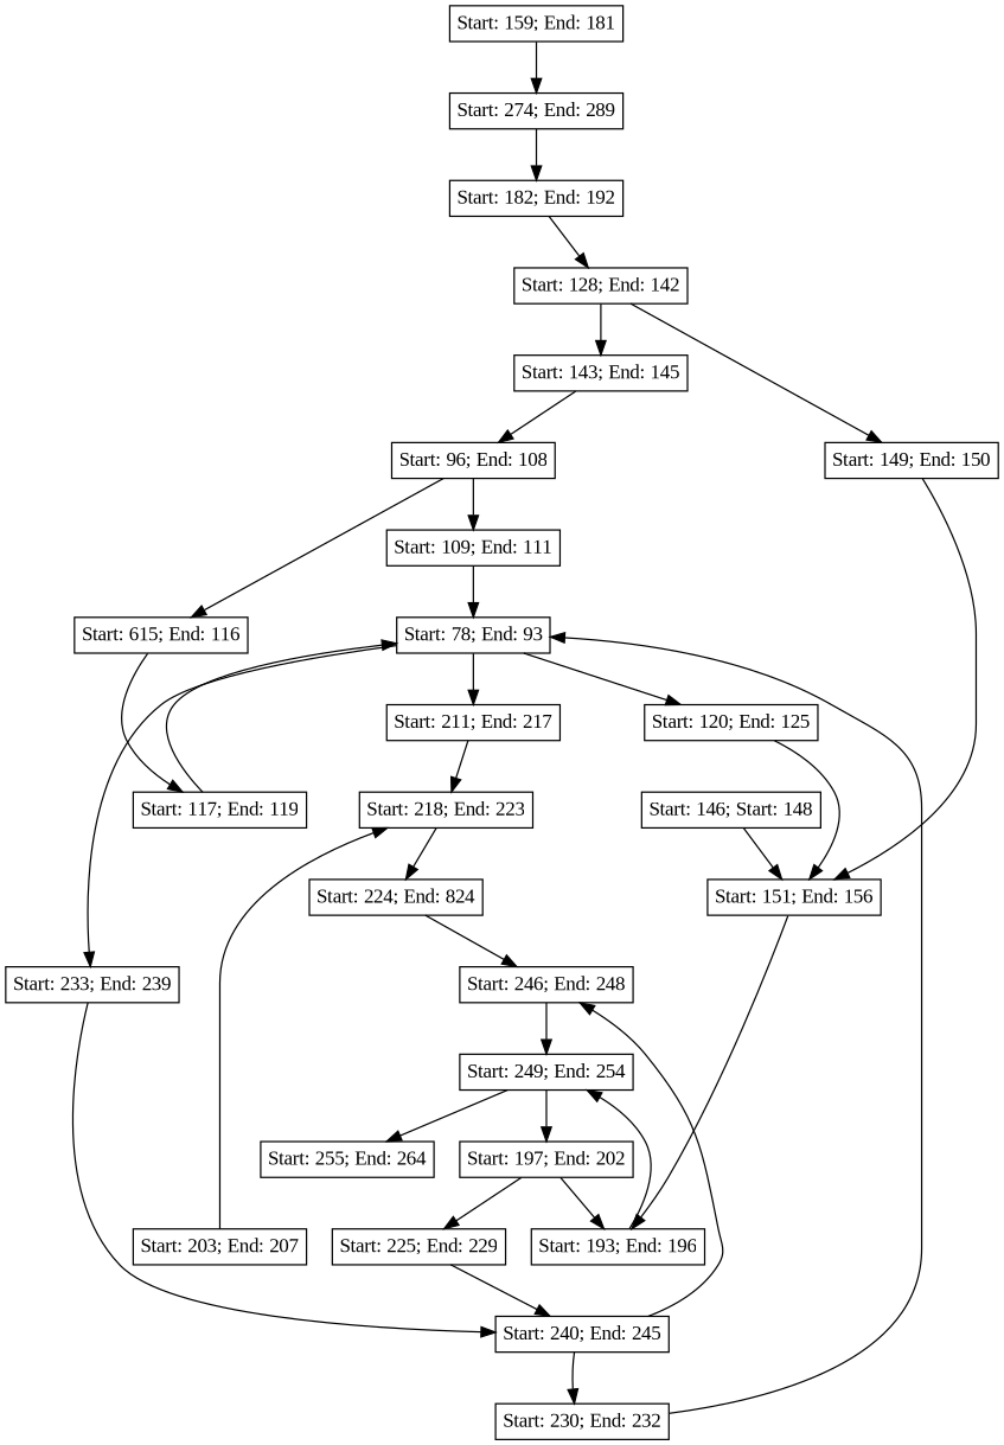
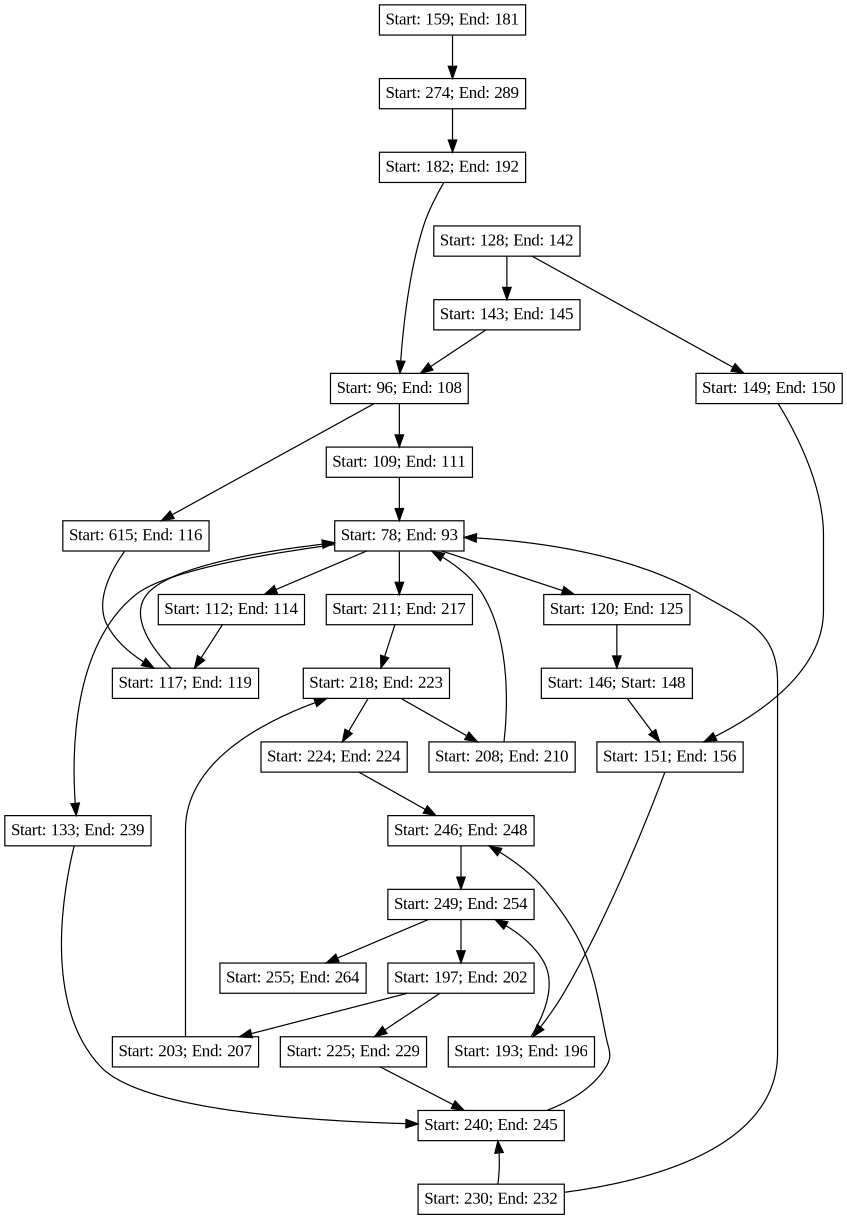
  strict digraph {
    fontname="Liberation Serif"
    node [fontname="Liberation Serif" margin=0.07 shape=box target1=78]
    edge [fontname="Liberation Serif"]
    n1 [end=181 height=0.1 label="Start: 159; End: 181" target1=274 width=0.1]
    n2 [end=289 height=0.1 label="Start: 274; End: 289" target1=182 width=0.1]
    n3 [end=192 height=0.1 label="Start: 182; End: 192" target1=128 width=0.1]
    n4 [end=142 height=0.1 label="Start: 128; End: 142" target1=143 target2=149 width=0.1]
    n5 [end=145 height=0.1 label="Start: 143; End: 145" target1=96 width=0.1]
    n6 [end=150 height=0.1 label="Start: 149; End: 150" target1=151 width=0.1]
    n7 [end=108 height=0.1 label="Start: 96; End: 108" target1=109 target2=115 width=0.1]
    n8 [end=156 height=0.1 label="Start: 151; End: 156" target1=193 width=0.1]
    n9 [end=111 height=0.1 label="Start: 109; End: 111" width=0.1]
    n10 [end=116 height=0.1 label="Start: 615; End: 116" target1=117 width=0.1]
    n11 [end=196 height=0.1 label="Start: 193; End: 196" target1=249 width=0.1]
    n12 [end=93 height=0.1 label="Start: 78; End: 93" target1=211 target2=233 target3=112 target4=120 width=0.1]
    n13 [end=119 height=0.1 label="Start: 117; End: 119" width=0.1]
    n14 [end=217 height=0.1 label="Start: 211; End: 217" target1=218 width=0.1]
-   n15 [end=239 height=0.1 label="Start: 233; End: 239" target1=240 width=0.1]
+   n15 [end=239 height=0.1 label="Start: 133; End: 239" target1=240 width=0.1]
+   n16 [end=114 height=0.1 label="Start: 112; End: 114" target1=117 width=0.1]
    n17 [end=125 height=0.1 label="Start: 120; End: 125" target1=146 width=0.1]
    n18 [end=223 height=0.1 label="Start: 218; End: 223" target1=224 target2=208 width=0.1]
    n19 [end=245 height=0.1 label="Start: 240; End: 245" target1=246 target2=230 width=0.1]
    n20 [end=148 height=0.1 label="Start: 146; Start: 148" target1=151 width=0.1]
-   n21 [end=224 height=0.1 label="Start: 224; End: 824" target1=246 width=0.1]
+   n21 [end=224 height=0.1 label="Start: 224; End: 224" target1=246 width=0.1]
+   n22 [end=210 height=0.1 label="Start: 208; End: 210" width=0.1]
    n23 [end=248 height=0.1 label="Start: 246; End: 248" target1=249 width=0.1]
    n24 [end=232 height=0.1 label="Start: 230; End: 232" width=0.1]
    n25 [end=254 height=0.1 label="Start: 249; End: 254" target1=255 target2=197 width=0.1]
    n26 [end=264 height=0.1 label="Start: 255; End: 264" width=0.1 target1=""]
    n27 [end=202 height=0.1 label="Start: 197; End: 202" target1=203 target2=225 width=0.1]
    n28 [end=207 height=0.1 label="Start: 203; End: 207" target1=218 width=0.1]
    n29 [end=229 height=0.1 label="Start: 225; End: 229" target1=240 width=0.1]
    n1 -> n2
    n2 -> n3
-   n3 -> n4
+   n3 -> n7
    n4 -> n5
    n4 -> n6
    n5 -> n7
    n6 -> n8
    n7 -> n9
    n7 -> n10
    n8 -> n11
    n9 -> n12
    n10 -> n13
    n11 -> n25
    n12 -> n14
    n12 -> n15
+   n12 -> n16
    n12 -> n17
    n13 -> n12
    n14 -> n18
    n15 -> n19
-   n17 -> n8
+   n16 -> n13
+   n17 -> n20
    n18 -> n21
+   n18 -> n22
    n19 -> n23
-   n19 -> n24
+   n24 -> n19
    n20 -> n8
    n21 -> n23
+   n22 -> n12
    n23 -> n25
    n24 -> n12
    n25 -> n26
    n25 -> n27
-   n27 -> n11
+   n27 -> n28
    n27 -> n29
    n28 -> n18
    n29 -> n19
  }
